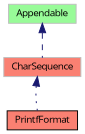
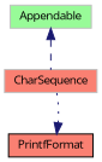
  digraph {
    fontname="Open Sans"
    rankdir=TB
    node [color=grey75 fillcolor=salmon fontname="Open Sans" fontsize=10 shape=record style=filled]
    edge [color=midnightblue dir=back fontname="Open Sans" fontsize=10 labelfontname=Helvetica labelfontsize=10]
    n1 [fillcolor=palegreen height=0.2 label=Appendable width=0.4]
    n2 [height=0.2 label=CharSequence width=0.4]
    n3 [color=black height=0.2 label=PrintfFormat width=0.4]
    n1 -> n2 [style=dashed]
-   n2 -> n3 [style=dotted]
+   n3 -> n2 [style=dotted]
  }
